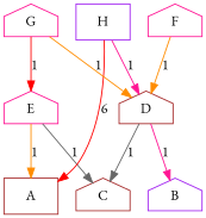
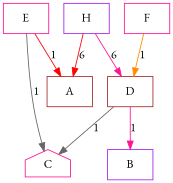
  digraph {
    fontname="EB Garamond"
    node [color=deeppink fontname="EB Garamond" shape=house]
    edge [color=darkorange fontname="EB Garamond"]
    A [color=brown shape=box]
-   E
-   C [color=brown]
+   E [shape=box]
+   C
    H [color=purple shape=box]
-   D [color=brown]
-   B [color=purple]
-   F
-   G
-   E -> A [label=1]
+   D [color=brown shape=box]
+   B [color=purple shape=box]
+   F [shape=box]
+   E -> A [color=red label=1]
    E -> C [color=gray40 label=1]
    H -> A [color=red label=6]
-   H -> D [color=deeppink label=1]
+   H -> D [color=deeppink label=6]
    D -> C [color=gray40 label=1]
    D -> B [color=deeppink label=1]
    F -> D [label=1]
-   G -> E [color=red label=1]
-   G -> D [label=1]
  }
